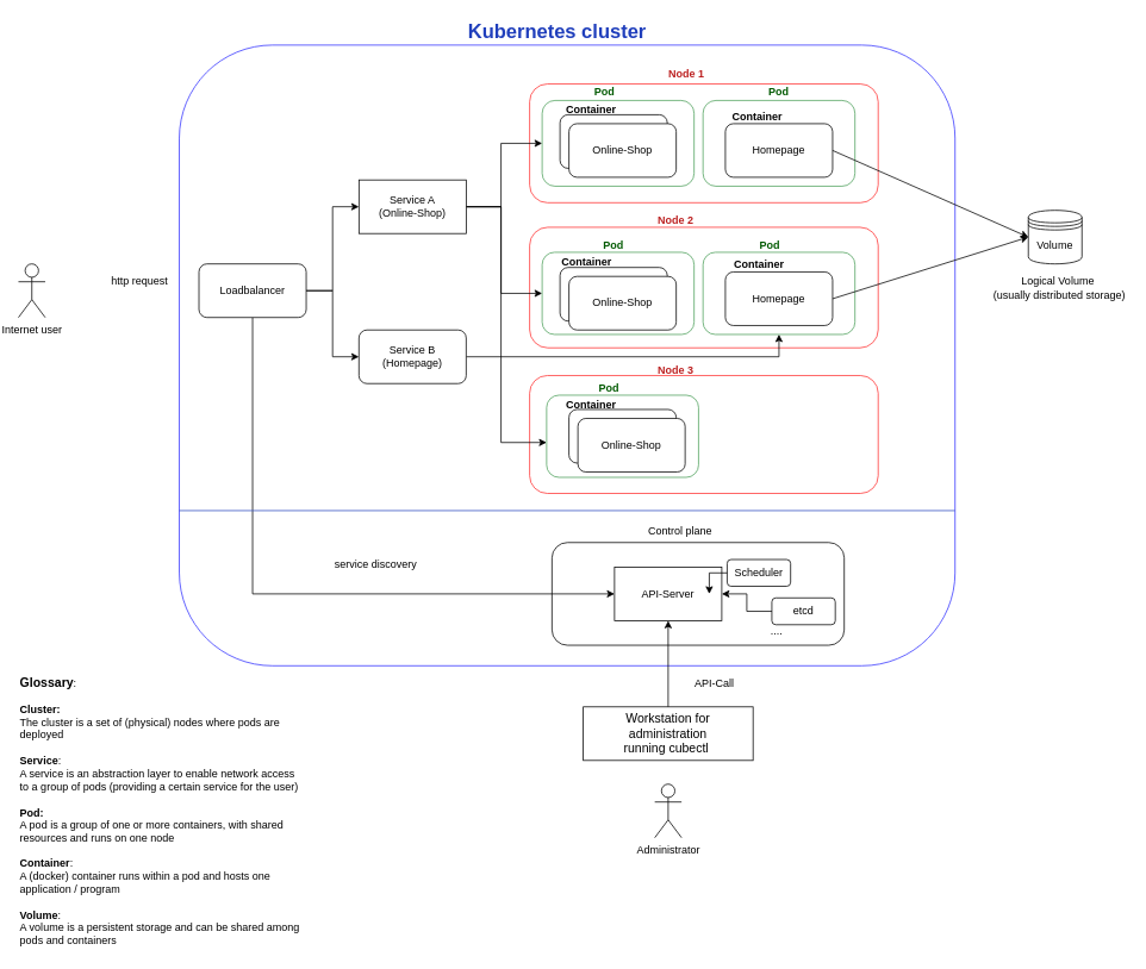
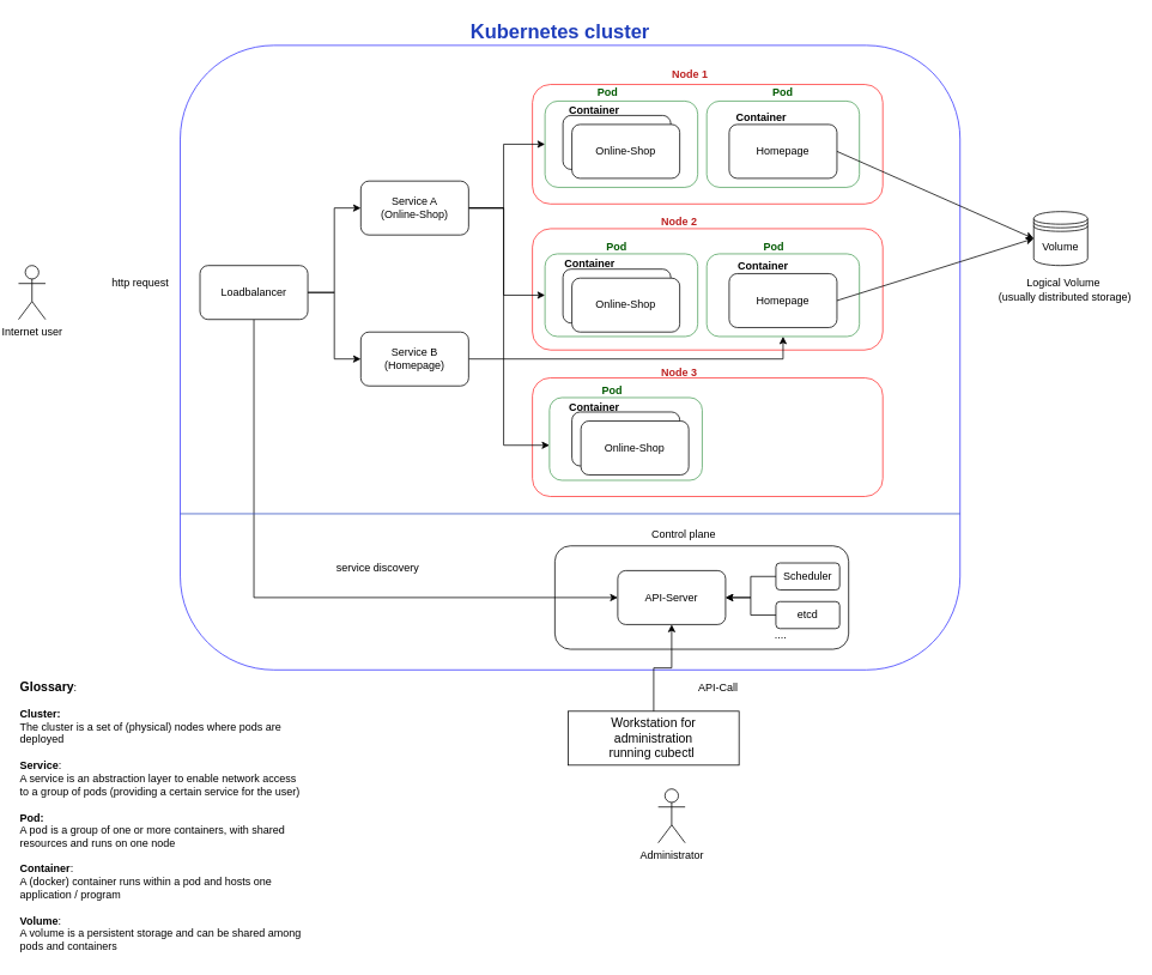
  <mxCell id="0" />
  <mxCell id="1" parent="0" />
  <mxCell id="2" value="" style="rounded=1;whiteSpace=wrap;html=1;strokeColor=#4fa15d;fontColor=#bc2020;fillColor=none;" parent="1" vertex="1"><mxGeometry x="606" y="282" width="170" height="92" as="geometry" /></mxCell>
  <mxCell id="3" value="" style="rounded=1;whiteSpace=wrap;html=1;strokeColor=#000000;fontColor=#000000;fillColor=none;" parent="1" vertex="1"><mxGeometry x="617" y="607" width="327" height="115" as="geometry" /></mxCell>
  <mxCell id="4" value="" style="rounded=1;whiteSpace=wrap;html=1;fillColor=none;strokeColor=#3333FF;" parent="1" vertex="1"><mxGeometry x="200" y="50" width="868" height="695" as="geometry" /></mxCell>
  <mxCell id="5" value="" style="rounded=1;whiteSpace=wrap;html=1;strokeColor=#4fa15d;fontColor=#bc2020;fillColor=none;" parent="1" vertex="1"><mxGeometry x="786" y="282" width="170" height="92" as="geometry" /></mxCell>
  <mxCell id="6" value="" style="rounded=1;whiteSpace=wrap;html=1;strokeColor=#4fa15d;fontColor=#bc2020;fillColor=none;" parent="1" vertex="1"><mxGeometry x="786" y="112" width="170" height="96" as="geometry" /></mxCell>
  <mxCell id="7" value="" style="rounded=1;whiteSpace=wrap;html=1;strokeColor=#ff3333;fontColor=#bc2037;fillColor=none;" parent="1" vertex="1"><mxGeometry x="592" y="420" width="390" height="132" as="geometry" /></mxCell>
  <mxCell id="8" value="Volume" style="shape=datastore;whiteSpace=wrap;html=1;" parent="1" vertex="1"><mxGeometry x="1150" y="235" width="60" height="60" as="geometry" /></mxCell>
  <mxCell id="9" style="edgeStyle=orthogonalEdgeStyle;rounded=0;orthogonalLoop=1;jettySize=auto;html=1;fontColor=#005900;entryX=0.5;entryY=1;entryDx=0;entryDy=0;startArrow=none;" parent="1" source="39" target="30" edge="1"><mxGeometry relative="1" as="geometry"><mxPoint x="763" y="771" as="sourcePoint" /><mxPoint x="823" y="771" as="targetPoint" /></mxGeometry></mxCell>
  <mxCell id="10" value="Internet user" style="shape=umlActor;verticalLabelPosition=bottom;verticalAlign=top;html=1;" parent="1" vertex="1"><mxGeometry x="20" y="295" width="30" height="60" as="geometry" /></mxCell>
  <mxCell id="11" value="Online-Shop" style="rounded=1;whiteSpace=wrap;html=1;" parent="1" vertex="1"><mxGeometry x="626" y="299" width="120" height="60" as="geometry" /></mxCell>
  <mxCell id="12" value="&lt;div style=&quot;&quot;&gt;&lt;span style=&quot;background-color: initial;&quot;&gt;&lt;b&gt;&lt;font style=&quot;font-size: 14px;&quot;&gt;Glossary&lt;/font&gt;&lt;/b&gt;:&lt;/span&gt;&lt;/div&gt;&lt;div style=&quot;&quot;&gt;&lt;span style=&quot;background-color: initial;&quot;&gt;&lt;br&gt;&lt;/span&gt;&lt;/div&gt;&lt;div style=&quot;border-color: var(--border-color);&quot;&gt;&lt;b style=&quot;border-color: var(--border-color);&quot;&gt;Cluster:&amp;nbsp;&lt;/b&gt;&lt;/div&gt;&lt;div style=&quot;&quot;&gt;&lt;span style=&quot;background-color: initial;&quot;&gt;The cluster is a set of (physical) nodes where pods are deployed&lt;/span&gt;&lt;/div&gt;&lt;div style=&quot;&quot;&gt;&lt;b&gt;&lt;br&gt;&lt;/b&gt;&lt;/div&gt;&lt;div style=&quot;border-color: var(--border-color);&quot;&gt;&lt;b style=&quot;border-color: var(--border-color);&quot;&gt;Service&lt;/b&gt;:&lt;/div&gt;&lt;div style=&quot;border-color: var(--border-color);&quot;&gt;A service is an abstraction layer to enable network access to a group of pods (providing a certain service for the user)&lt;/div&gt;&lt;div style=&quot;border-color: var(--border-color);&quot;&gt;&lt;br style=&quot;border-color: var(--border-color);&quot;&gt;&lt;/div&gt;&lt;div style=&quot;&quot;&gt;&lt;b&gt;Pod:&amp;nbsp;&lt;/b&gt;&lt;/div&gt;A pod is a group of one or more containers, with shared&amp;nbsp; resources and runs on one node&lt;div style=&quot;&quot;&gt;&lt;span style=&quot;background-color: initial;&quot;&gt;&amp;nbsp;&lt;/span&gt;&lt;/div&gt;&lt;div style=&quot;&quot;&gt;&lt;b style=&quot;background-color: initial;&quot;&gt;Container&lt;/b&gt;&lt;span style=&quot;background-color: initial;&quot;&gt;:&amp;nbsp;&lt;/span&gt;&lt;br&gt;&lt;/div&gt;&lt;div style=&quot;&quot;&gt;&lt;span style=&quot;background-color: initial;&quot;&gt;A (docker) container runs within a pod and hosts one application / program&amp;nbsp;&lt;/span&gt;&lt;/div&gt;&lt;div style=&quot;&quot;&gt;&lt;b style=&quot;background-color: initial;&quot;&gt;&lt;br&gt;&lt;/b&gt;&lt;/div&gt;&lt;div style=&quot;&quot;&gt;&lt;b style=&quot;background-color: initial;&quot;&gt;Volume&lt;/b&gt;&lt;span style=&quot;background-color: initial;&quot;&gt;:&lt;/span&gt;&lt;br&gt;&lt;/div&gt;&lt;div style=&quot;&quot;&gt;&lt;span style=&quot;background-color: initial;&quot;&gt;A volume is a persistent storage and can be shared among pods and containers&lt;/span&gt;&lt;/div&gt;" style="text;html=1;strokeColor=none;fillColor=none;align=left;verticalAlign=middle;whiteSpace=wrap;rounded=0;" parent="1" vertex="1"><mxGeometry x="20" y="752.5" width="317" height="310" as="geometry" /></mxCell>
  <mxCell id="13" value="Homepage" style="rounded=1;whiteSpace=wrap;html=1;" parent="1" vertex="1"><mxGeometry x="811" y="304" width="120" height="60" as="geometry" /></mxCell>
  <mxCell id="14" value="Homepage" style="rounded=1;whiteSpace=wrap;html=1;" parent="1" vertex="1"><mxGeometry x="811" y="138" width="120" height="60" as="geometry" /></mxCell>
  <mxCell id="15" value="Online-Shop" style="rounded=1;whiteSpace=wrap;html=1;" parent="1" vertex="1"><mxGeometry x="626" y="128" width="120" height="60" as="geometry" /></mxCell>
  <mxCell id="16" value="Kubernetes cluster" style="text;html=1;strokeColor=none;fillColor=none;align=center;verticalAlign=middle;whiteSpace=wrap;rounded=0;fontColor=#203fbc;fontStyle=1;fontSize=22;" parent="1" vertex="1"><mxGeometry x="480" y="20" width="286" height="30" as="geometry" /></mxCell>
  <mxCell id="17" value="" style="rounded=1;whiteSpace=wrap;html=1;strokeColor=#ff3333;fontColor=#bc2037;fillColor=none;" parent="1" vertex="1"><mxGeometry x="592" y="93.5" width="390" height="133" as="geometry" /></mxCell>
  <mxCell id="18" value="" style="rounded=1;whiteSpace=wrap;html=1;strokeColor=#ff3333;fontColor=#bc2037;fillColor=none;" parent="1" vertex="1"><mxGeometry x="592" y="254" width="390" height="135" as="geometry" /></mxCell>
  <mxCell id="19" value="Node 1" style="text;html=1;strokeColor=none;fillColor=none;align=center;verticalAlign=middle;whiteSpace=wrap;rounded=0;fontColor=#bc2020;fontStyle=1" parent="1" vertex="1"><mxGeometry x="712" y="68" width="111" height="30" as="geometry" /></mxCell>
  <mxCell id="20" value="Node 2" style="text;html=1;strokeColor=none;fillColor=none;align=center;verticalAlign=middle;whiteSpace=wrap;rounded=0;fontColor=#bc2020;fontStyle=1" parent="1" vertex="1"><mxGeometry x="700" y="231" width="111" height="30" as="geometry" /></mxCell>
  <mxCell id="21" value="Node 3" style="text;html=1;strokeColor=none;fillColor=none;align=center;verticalAlign=middle;whiteSpace=wrap;rounded=0;fontColor=#bc2020;fontStyle=1" parent="1" vertex="1"><mxGeometry x="700" y="400" width="111" height="30" as="geometry" /></mxCell>
  <mxCell id="22" value="Online-Shop" style="rounded=1;whiteSpace=wrap;html=1;" parent="1" vertex="1"><mxGeometry x="636" y="309" width="120" height="60" as="geometry" /></mxCell>
  <mxCell id="23" value="Online-Shop" style="rounded=1;whiteSpace=wrap;html=1;" parent="1" vertex="1"><mxGeometry x="636" y="138" width="120" height="60" as="geometry" /></mxCell>
  <mxCell id="24" value="" style="rounded=1;whiteSpace=wrap;html=1;strokeColor=#4fa15d;fontColor=#bc2020;fillColor=none;" parent="1" vertex="1"><mxGeometry x="606" y="112" width="170" height="96" as="geometry" /></mxCell>
  <mxCell id="25" value="&lt;font color=&quot;#005900&quot;&gt;Pod&lt;/font&gt;" style="text;html=1;strokeColor=none;fillColor=none;align=center;verticalAlign=middle;whiteSpace=wrap;rounded=0;fontColor=#203fbc;fontStyle=1" parent="1" vertex="1"><mxGeometry x="626" y="88" width="100" height="30" as="geometry" /></mxCell>
  <mxCell id="26" value="&lt;font color=&quot;#005900&quot;&gt;Pod&lt;/font&gt;" style="text;html=1;strokeColor=none;fillColor=none;align=center;verticalAlign=middle;whiteSpace=wrap;rounded=0;fontColor=#203fbc;fontStyle=1" parent="1" vertex="1"><mxGeometry x="821" y="88" width="100" height="30" as="geometry" /></mxCell>
  <mxCell id="27" value="&lt;font color=&quot;#005900&quot;&gt;Pod&lt;/font&gt;" style="text;html=1;strokeColor=none;fillColor=none;align=center;verticalAlign=middle;whiteSpace=wrap;rounded=0;fontColor=#203fbc;fontStyle=1" parent="1" vertex="1"><mxGeometry x="636" y="259" width="100" height="30" as="geometry" /></mxCell>
  <mxCell id="28" value="&lt;font color=&quot;#005900&quot;&gt;Pod&lt;/font&gt;" style="text;html=1;strokeColor=none;fillColor=none;align=center;verticalAlign=middle;whiteSpace=wrap;rounded=0;fontColor=#203fbc;fontStyle=1" parent="1" vertex="1"><mxGeometry x="811" y="259" width="100" height="30" as="geometry" /></mxCell>
  <mxCell id="29" value="&lt;div style=&quot;&quot;&gt;&lt;span style=&quot;background-color: initial;&quot;&gt;API-Call&lt;/span&gt;&lt;br&gt;&lt;/div&gt;" style="text;html=1;strokeColor=none;fillColor=none;align=left;verticalAlign=middle;whiteSpace=wrap;rounded=0;" parent="1" vertex="1"><mxGeometry x="775" y="752.5" width="115" height="25" as="geometry" /></mxCell>
- <mxCell id="30" value="API-Server" style="whiteSpace=wrap;html=1;strokeColor=#000000;fontColor=#000000;fillColor=none;rounded=0;" parent="1" vertex="1"><mxGeometry x="687" y="634.5" width="120" height="60" as="geometry" /></mxCell>
+ <mxCell id="30" value="API-Server" style="rounded=1;whiteSpace=wrap;html=1;strokeColor=#000000;fontColor=#000000;fillColor=none;" parent="1" vertex="1"><mxGeometry x="687" y="634.5" width="120" height="60" as="geometry" /></mxCell>
  <mxCell id="31" value="&lt;div style=&quot;&quot;&gt;Control plane&lt;/div&gt;" style="text;html=1;strokeColor=none;fillColor=none;align=left;verticalAlign=middle;whiteSpace=wrap;rounded=0;" parent="1" vertex="1"><mxGeometry x="723" y="582" width="115" height="25" as="geometry" /></mxCell>
  <mxCell id="32" value="" style="endArrow=classic;html=1;rounded=0;fontSize=14;fontColor=#000000;entryX=0;entryY=0.5;entryDx=0;entryDy=0;exitX=1;exitY=0.5;exitDx=0;exitDy=0;" parent="1" source="14" target="8" edge="1"><mxGeometry width="50" height="50" relative="1" as="geometry"><mxPoint x="753" y="472" as="sourcePoint" /><mxPoint x="803" y="422" as="targetPoint" /></mxGeometry></mxCell>
  <mxCell id="33" value="" style="endArrow=classic;html=1;rounded=0;fontSize=14;fontColor=#000000;exitX=1;exitY=0.5;exitDx=0;exitDy=0;entryX=0;entryY=0.5;entryDx=0;entryDy=0;" parent="1" source="13" target="8" edge="1"><mxGeometry width="50" height="50" relative="1" as="geometry"><mxPoint x="941" y="190" as="sourcePoint" /><mxPoint x="1083" y="262" as="targetPoint" /></mxGeometry></mxCell>
  <mxCell id="34" value="&lt;font color=&quot;#000000&quot;&gt;Container&lt;/font&gt;" style="text;html=1;strokeColor=none;fillColor=none;align=center;verticalAlign=middle;whiteSpace=wrap;rounded=0;fontColor=#203fbc;fontStyle=1" parent="1" vertex="1"><mxGeometry x="797" y="116" width="100" height="30" as="geometry" /></mxCell>
  <mxCell id="35" value="&lt;font color=&quot;#000000&quot;&gt;Container&lt;/font&gt;" style="text;html=1;strokeColor=none;fillColor=none;align=center;verticalAlign=middle;whiteSpace=wrap;rounded=0;fontColor=#203fbc;fontStyle=1" parent="1" vertex="1"><mxGeometry x="799" y="281" width="100" height="30" as="geometry" /></mxCell>
  <mxCell id="36" value="&lt;font color=&quot;#000000&quot;&gt;Container&lt;/font&gt;" style="text;html=1;strokeColor=none;fillColor=none;align=center;verticalAlign=middle;whiteSpace=wrap;rounded=0;fontColor=#203fbc;fontStyle=1" parent="1" vertex="1"><mxGeometry x="606" y="278" width="100" height="30" as="geometry" /></mxCell>
  <mxCell id="37" value="&lt;font color=&quot;#000000&quot;&gt;Container&lt;/font&gt;" style="text;html=1;strokeColor=none;fillColor=none;align=center;verticalAlign=middle;whiteSpace=wrap;rounded=0;fontColor=#203fbc;fontStyle=1" parent="1" vertex="1"><mxGeometry x="611" y="107" width="100" height="30" as="geometry" /></mxCell>
  <mxCell id="38" value="&lt;div style=&quot;&quot;&gt;Logical Volume&amp;nbsp;&lt;/div&gt;&lt;div style=&quot;&quot;&gt;(usually distributed storage)&lt;/div&gt;" style="text;html=1;strokeColor=none;fillColor=none;align=center;verticalAlign=middle;whiteSpace=wrap;rounded=0;" parent="1" vertex="1"><mxGeometry x="1110" y="309" width="150" height="25" as="geometry" /></mxCell>
- <mxCell id="39" value="Workstation for &lt;br&gt;administration&lt;br&gt;running&amp;nbsp;cubectl&amp;nbsp;" style="rounded=0;whiteSpace=wrap;html=1;strokeColor=#000000;fontSize=14;fontColor=#000000;fillColor=none;" parent="1" vertex="1"><mxGeometry x="652" y="791" width="190" height="60" as="geometry" /></mxCell>
+ <mxCell id="39" value="Workstation for &lt;br&gt;administration&lt;br&gt;running&amp;nbsp;cubectl&amp;nbsp;" style="rounded=0;whiteSpace=wrap;html=1;strokeColor=#000000;fontSize=14;fontColor=#000000;fillColor=none;" parent="1" vertex="1"><mxGeometry x="632" y="791" width="190" height="60" as="geometry" /></mxCell>
  <mxCell id="40" value="Administrator" style="shape=umlActor;verticalLabelPosition=bottom;verticalAlign=top;html=1;" parent="1" vertex="1"><mxGeometry x="732" y="877.5" width="30" height="60" as="geometry" /></mxCell>
  <mxCell id="41" value="" style="rounded=1;whiteSpace=wrap;html=1;strokeColor=#4fa15d;fontColor=#bc2020;fillColor=none;" parent="1" vertex="1"><mxGeometry x="611" y="442" width="170" height="92" as="geometry" /></mxCell>
  <mxCell id="42" value="&lt;font color=&quot;#005900&quot;&gt;Pod&lt;/font&gt;" style="text;html=1;strokeColor=none;fillColor=none;align=center;verticalAlign=middle;whiteSpace=wrap;rounded=0;fontColor=#203fbc;fontStyle=1" parent="1" vertex="1"><mxGeometry x="631" y="420" width="100" height="30" as="geometry" /></mxCell>
  <mxCell id="43" value="&lt;font color=&quot;#000000&quot;&gt;Container&lt;/font&gt;" style="text;html=1;strokeColor=none;fillColor=none;align=center;verticalAlign=middle;whiteSpace=wrap;rounded=0;fontColor=#203fbc;fontStyle=1" parent="1" vertex="1"><mxGeometry x="611" y="438" width="100" height="30" as="geometry" /></mxCell>
  <mxCell id="44" value="Online-Shop" style="rounded=1;whiteSpace=wrap;html=1;" parent="1" vertex="1"><mxGeometry x="636" y="458" width="120" height="60" as="geometry" /></mxCell>
  <mxCell id="45" style="edgeStyle=orthogonalEdgeStyle;rounded=0;orthogonalLoop=1;jettySize=auto;html=1;entryX=0;entryY=0.5;entryDx=0;entryDy=0;fontSize=14;fontColor=#000000;" parent="1" source="48" target="54" edge="1"><mxGeometry relative="1" as="geometry" /></mxCell>
  <mxCell id="46" style="edgeStyle=orthogonalEdgeStyle;rounded=0;orthogonalLoop=1;jettySize=auto;html=1;exitX=1;exitY=0.5;exitDx=0;exitDy=0;entryX=0;entryY=0.5;entryDx=0;entryDy=0;fontSize=14;fontColor=#000000;" parent="1" source="48" target="52" edge="1"><mxGeometry relative="1" as="geometry" /></mxCell>
  <mxCell id="47" style="edgeStyle=orthogonalEdgeStyle;rounded=0;orthogonalLoop=1;jettySize=auto;html=1;exitX=0.5;exitY=1;exitDx=0;exitDy=0;entryX=0;entryY=0.5;entryDx=0;entryDy=0;fontSize=14;fontColor=#000000;" parent="1" source="48" target="30" edge="1"><mxGeometry relative="1" as="geometry" /></mxCell>
  <mxCell id="48" value="Loadbalancer" style="rounded=1;whiteSpace=wrap;html=1;" parent="1" vertex="1"><mxGeometry x="222" y="295" width="120" height="60" as="geometry" /></mxCell>
  <mxCell id="49" style="edgeStyle=orthogonalEdgeStyle;rounded=0;orthogonalLoop=1;jettySize=auto;html=1;fontSize=14;fontColor=#000000;entryX=0;entryY=0.5;entryDx=0;entryDy=0;" parent="1" source="52" target="24" edge="1"><mxGeometry relative="1" as="geometry"><mxPoint x="602" y="170" as="targetPoint" /><Array as="points"><mxPoint x="560" y="231" /><mxPoint x="560" y="160" /></Array></mxGeometry></mxCell>
  <mxCell id="50" style="edgeStyle=orthogonalEdgeStyle;rounded=0;orthogonalLoop=1;jettySize=auto;html=1;entryX=0;entryY=0.576;entryDx=0;entryDy=0;entryPerimeter=0;" parent="1" source="52" target="41" edge="1"><mxGeometry relative="1" as="geometry"><Array as="points"><mxPoint x="560" y="231" /><mxPoint x="560" y="495" /></Array></mxGeometry></mxCell>
  <mxCell id="51" style="edgeStyle=orthogonalEdgeStyle;rounded=0;orthogonalLoop=1;jettySize=auto;html=1;entryX=0;entryY=0.5;entryDx=0;entryDy=0;" parent="1" source="52" target="2" edge="1"><mxGeometry relative="1" as="geometry"><Array as="points"><mxPoint x="560" y="231" /><mxPoint x="560" y="328" /></Array></mxGeometry></mxCell>
- <mxCell id="52" value="Service A&lt;br&gt;(Online-Shop)" style="whiteSpace=wrap;html=1;rounded=0;" parent="1" vertex="1"><mxGeometry x="401" y="201" width="120" height="60" as="geometry" /></mxCell>
+ <mxCell id="52" value="Service A&lt;br&gt;(Online-Shop)" style="rounded=1;whiteSpace=wrap;html=1;" parent="1" vertex="1"><mxGeometry x="401" y="201" width="120" height="60" as="geometry" /></mxCell>
  <mxCell id="53" style="edgeStyle=orthogonalEdgeStyle;rounded=0;orthogonalLoop=1;jettySize=auto;html=1;entryX=0.5;entryY=1;entryDx=0;entryDy=0;fontSize=14;fontColor=#000000;" parent="1" source="54" target="5" edge="1"><mxGeometry relative="1" as="geometry" /></mxCell>
  <mxCell id="54" value="Service B&lt;br&gt;(Homepage)" style="rounded=1;whiteSpace=wrap;html=1;" parent="1" vertex="1"><mxGeometry x="401" y="369" width="120" height="60" as="geometry" /></mxCell>
  <mxCell id="55" value="&lt;div style=&quot;&quot;&gt;http request&lt;/div&gt;" style="text;html=1;strokeColor=none;fillColor=none;align=left;verticalAlign=middle;whiteSpace=wrap;rounded=0;" parent="1" vertex="1"><mxGeometry x="122" y="302" width="90" height="25" as="geometry" /></mxCell>
  <mxCell id="56" value="&lt;div style=&quot;&quot;&gt;service discovery&lt;/div&gt;" style="text;html=1;strokeColor=none;fillColor=none;align=left;verticalAlign=middle;whiteSpace=wrap;rounded=0;" parent="1" vertex="1"><mxGeometry x="372" y="619" width="150" height="25" as="geometry" /></mxCell>
  <mxCell id="57" value="" style="endArrow=none;html=1;rounded=0;fontSize=22;fontColor=#000000;entryX=0;entryY=0.75;entryDx=0;entryDy=0;exitX=1;exitY=0.75;exitDx=0;exitDy=0;strokeColor=#3350c1;" parent="1" source="4" target="4" edge="1"><mxGeometry width="50" height="50" relative="1" as="geometry"><mxPoint x="592" y="510" as="sourcePoint" /><mxPoint x="642" y="460" as="targetPoint" /></mxGeometry></mxCell>
  <mxCell id="58" value="Online-Shop" style="rounded=1;whiteSpace=wrap;html=1;" parent="1" vertex="1"><mxGeometry x="646" y="468" width="120" height="60" as="geometry" /></mxCell>
  <mxCell id="59" style="edgeStyle=orthogonalEdgeStyle;rounded=0;orthogonalLoop=1;jettySize=auto;html=1;" edge="1" parent="1" source="60" target="30"><mxGeometry relative="1" as="geometry" /></mxCell>
- <mxCell id="60" value="Scheduler" style="rounded=1;whiteSpace=wrap;html=1;strokeColor=#000000;fontColor=#000000;fillColor=none;" vertex="1" parent="1"><mxGeometry x="813" y="626" width="71" height="30" as="geometry" /></mxCell>
+ <mxCell id="60" value="Scheduler" style="rounded=1;whiteSpace=wrap;html=1;strokeColor=#000000;fontColor=#000000;fillColor=none;" vertex="1" parent="1"><mxGeometry x="863" y="626" width="71" height="30" as="geometry" /></mxCell>
  <mxCell id="61" value="" style="edgeStyle=orthogonalEdgeStyle;rounded=0;orthogonalLoop=1;jettySize=auto;html=1;" edge="1" parent="1" source="62" target="30"><mxGeometry relative="1" as="geometry" /></mxCell>
  <mxCell id="62" value="etcd" style="rounded=1;whiteSpace=wrap;html=1;strokeColor=#000000;fontColor=#000000;fillColor=none;" vertex="1" parent="1"><mxGeometry x="863" y="669" width="71" height="30" as="geometry" /></mxCell>
  <mxCell id="63" value="&lt;div style=&quot;&quot;&gt;&lt;span style=&quot;background-color: initial;&quot;&gt;....&lt;/span&gt;&lt;br&gt;&lt;/div&gt;" style="text;html=1;strokeColor=none;fillColor=none;align=left;verticalAlign=middle;whiteSpace=wrap;rounded=0;" vertex="1" parent="1"><mxGeometry x="860" y="694.5" width="115" height="25" as="geometry" /></mxCell>
